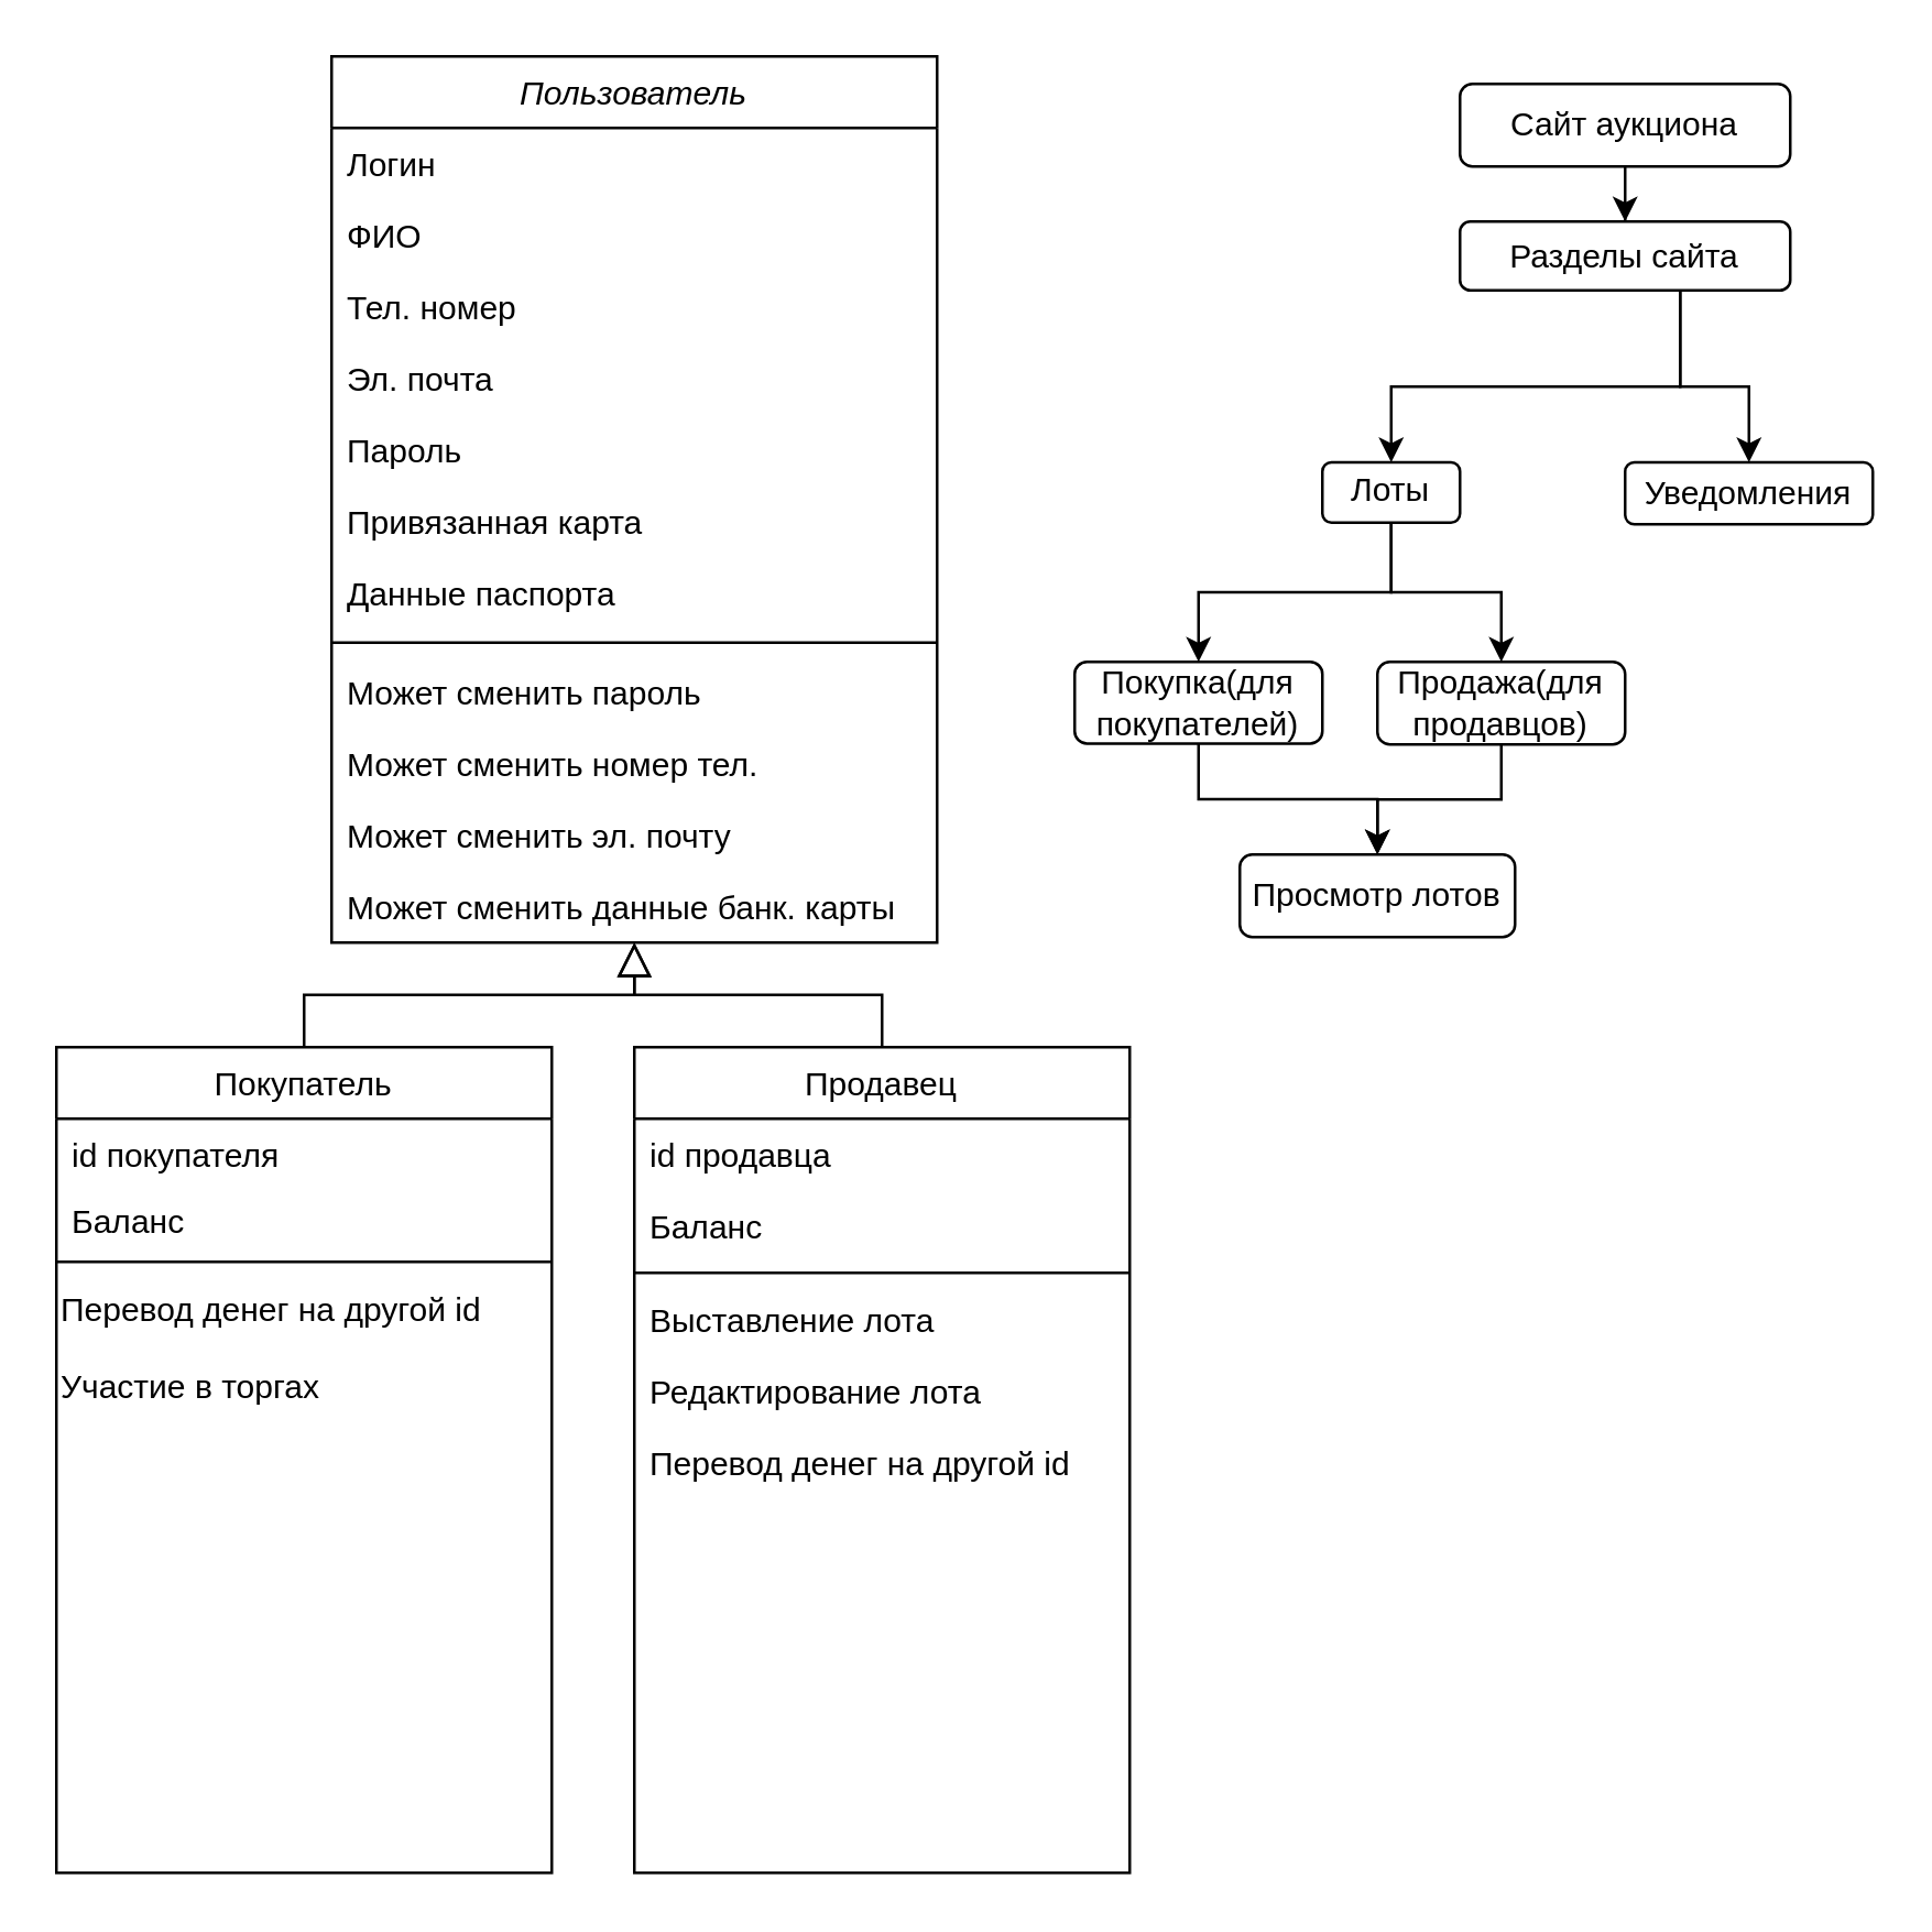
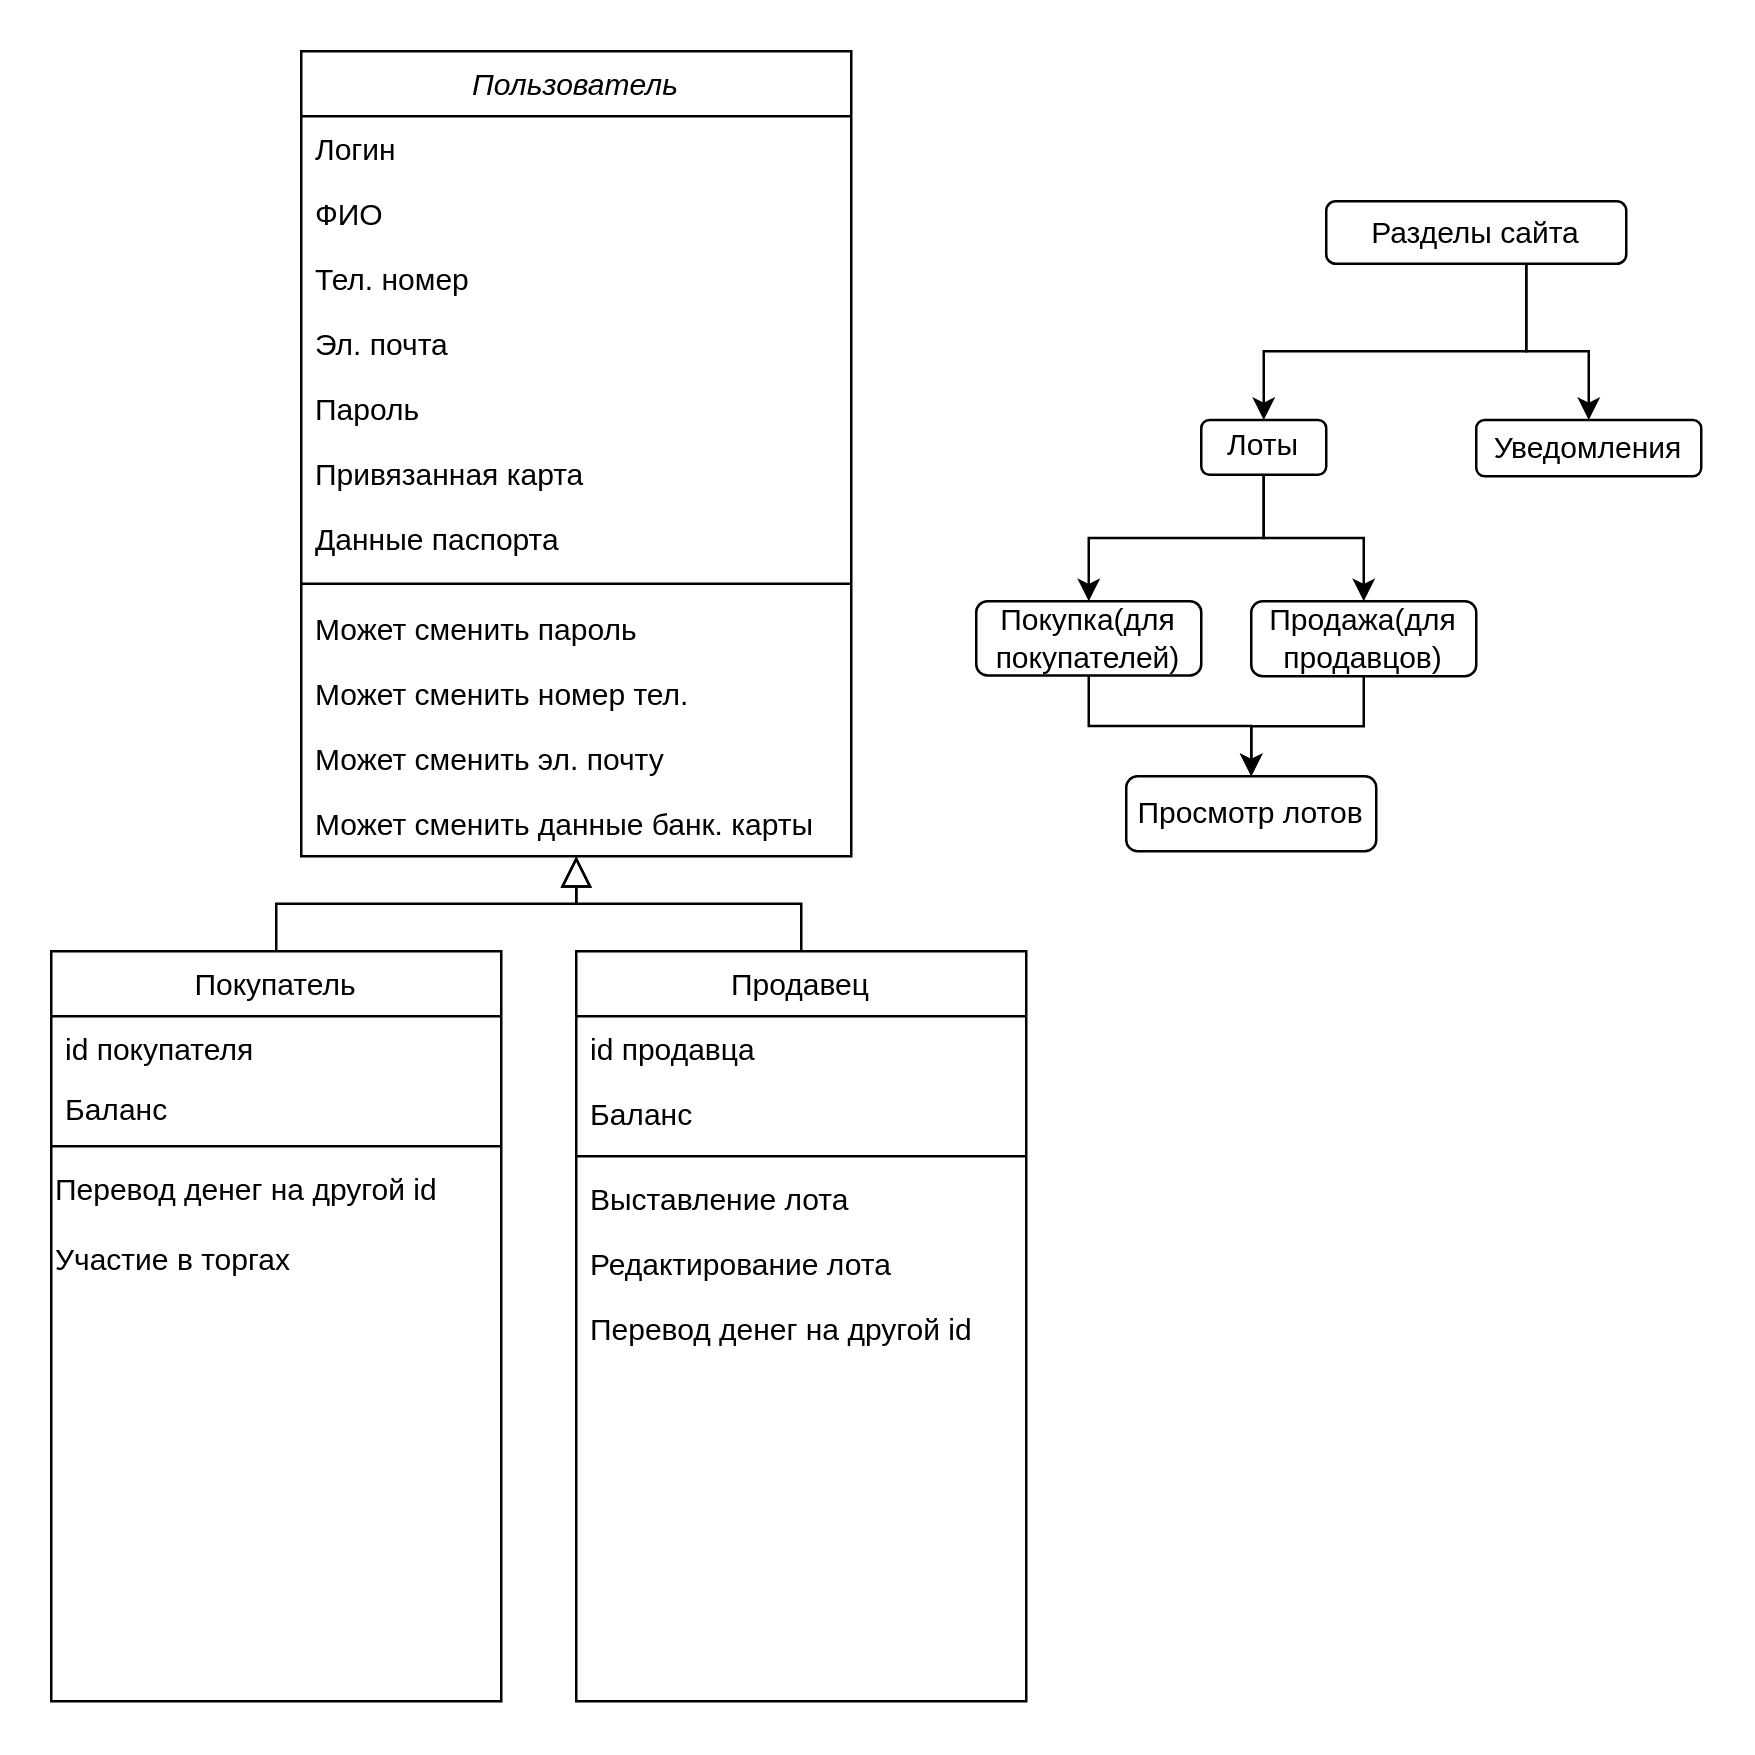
  <mxCell id="0" />
  <mxCell id="1" parent="0" />
  <mxCell id="2" value="Пользователь" style="swimlane;fontStyle=2;align=center;verticalAlign=top;childLayout=stackLayout;horizontal=1;startSize=26;horizontalStack=0;resizeParent=1;resizeLast=0;collapsible=1;marginBottom=0;rounded=0;shadow=0;strokeWidth=1;" parent="1" vertex="1"><mxGeometry x="120" width="220" height="322" as="geometry" y="20"><mxRectangle x="230" y="140" width="160" height="26" as="alternateBounds" /></mxGeometry></mxCell>
  <mxCell id="3" value="Логин" style="text;align=left;verticalAlign=top;spacingLeft=4;spacingRight=4;overflow=hidden;rotatable=0;points=[[0,0.5],[1,0.5]];portConstraint=eastwest;" parent="2" vertex="1"><mxGeometry y="26" width="220" height="26" as="geometry" /></mxCell>
  <mxCell id="4" value="ФИО" style="text;align=left;verticalAlign=top;spacingLeft=4;spacingRight=4;overflow=hidden;rotatable=0;points=[[0,0.5],[1,0.5]];portConstraint=eastwest;" vertex="1" parent="2"><mxGeometry y="52" width="220" height="26" as="geometry" /></mxCell>
  <mxCell id="5" value="Тел. номер" style="text;align=left;verticalAlign=top;spacingLeft=4;spacingRight=4;overflow=hidden;rotatable=0;points=[[0,0.5],[1,0.5]];portConstraint=eastwest;rounded=0;shadow=0;html=0;" parent="2" vertex="1"><mxGeometry y="78" width="220" height="26" as="geometry" /></mxCell>
  <mxCell id="6" value="Эл. почта" style="text;align=left;verticalAlign=top;spacingLeft=4;spacingRight=4;overflow=hidden;rotatable=0;points=[[0,0.5],[1,0.5]];portConstraint=eastwest;rounded=0;shadow=0;html=0;" parent="2" vertex="1"><mxGeometry y="104" width="220" height="26" as="geometry" /></mxCell>
  <mxCell id="7" value="Пароль" style="text;align=left;verticalAlign=top;spacingLeft=4;spacingRight=4;overflow=hidden;rotatable=0;points=[[0,0.5],[1,0.5]];portConstraint=eastwest;rounded=0;shadow=0;html=0;" vertex="1" parent="2"><mxGeometry y="130" width="220" height="26" as="geometry" /></mxCell>
  <mxCell id="8" value="Привязанная карта" style="text;align=left;verticalAlign=top;spacingLeft=4;spacingRight=4;overflow=hidden;rotatable=0;points=[[0,0.5],[1,0.5]];portConstraint=eastwest;rounded=0;shadow=0;html=0;" vertex="1" parent="2"><mxGeometry y="156" width="220" height="26" as="geometry" /></mxCell>
  <mxCell id="9" value="Данные паспорта" style="text;align=left;verticalAlign=top;spacingLeft=4;spacingRight=4;overflow=hidden;rotatable=0;points=[[0,0.5],[1,0.5]];portConstraint=eastwest;rounded=0;shadow=0;html=0;" vertex="1" parent="2"><mxGeometry y="182" width="220" height="26" as="geometry" /></mxCell>
  <mxCell id="10" value="" style="line;html=1;strokeWidth=1;align=left;verticalAlign=middle;spacingTop=-1;spacingLeft=3;spacingRight=3;rotatable=0;labelPosition=right;points=[];portConstraint=eastwest;" parent="2" vertex="1"><mxGeometry y="208" width="220" height="10" as="geometry" /></mxCell>
  <mxCell id="11" value="Может сменить пароль" style="text;align=left;verticalAlign=top;spacingLeft=4;spacingRight=4;overflow=hidden;rotatable=0;points=[[0,0.5],[1,0.5]];portConstraint=eastwest;rounded=0;shadow=0;html=0;" vertex="1" parent="2"><mxGeometry y="218" width="220" height="26" as="geometry" /></mxCell>
  <mxCell id="12" value="Может сменить номер тел." style="text;align=left;verticalAlign=top;spacingLeft=4;spacingRight=4;overflow=hidden;rotatable=0;points=[[0,0.5],[1,0.5]];portConstraint=eastwest;rounded=0;shadow=0;html=0;" vertex="1" parent="2"><mxGeometry y="244" width="220" height="26" as="geometry" /></mxCell>
  <mxCell id="13" value="Может сменить эл. почту" style="text;align=left;verticalAlign=top;spacingLeft=4;spacingRight=4;overflow=hidden;rotatable=0;points=[[0,0.5],[1,0.5]];portConstraint=eastwest;rounded=0;shadow=0;html=0;" vertex="1" parent="2"><mxGeometry y="270" width="220" height="26" as="geometry" /></mxCell>
  <mxCell id="14" value="Может сменить данные банк. карты" style="text;align=left;verticalAlign=top;spacingLeft=4;spacingRight=4;overflow=hidden;rotatable=0;points=[[0,0.5],[1,0.5]];portConstraint=eastwest;rounded=0;shadow=0;html=0;" vertex="1" parent="2"><mxGeometry y="296" width="220" height="26" as="geometry" /></mxCell>
  <mxCell id="15" value="Покупатель" style="swimlane;fontStyle=0;align=center;verticalAlign=top;childLayout=stackLayout;horizontal=1;startSize=26;horizontalStack=0;resizeParent=1;resizeLast=0;collapsible=1;marginBottom=0;rounded=0;shadow=0;strokeWidth=1;" parent="1" vertex="1"><mxGeometry x="20" y="380" width="180" height="300" as="geometry"><mxRectangle x="130" y="380" width="160" height="26" as="alternateBounds" /></mxGeometry></mxCell>
  <mxCell id="16" value="id покупателя" style="text;align=left;verticalAlign=top;spacingLeft=4;spacingRight=4;overflow=hidden;rotatable=0;points=[[0,0.5],[1,0.5]];portConstraint=eastwest;rounded=0;shadow=0;html=0;" parent="15" vertex="1"><mxGeometry y="26" width="180" height="24" as="geometry" /></mxCell>
  <mxCell id="17" value="Баланс" style="text;align=left;verticalAlign=top;spacingLeft=4;spacingRight=4;overflow=hidden;rotatable=0;points=[[0,0.5],[1,0.5]];portConstraint=eastwest;rounded=0;shadow=0;html=0;" vertex="1" parent="15"><mxGeometry y="50" width="180" height="24" as="geometry" /></mxCell>
  <mxCell id="18" value="" style="line;html=1;strokeWidth=1;align=left;verticalAlign=middle;spacingTop=-1;spacingLeft=3;spacingRight=3;rotatable=0;labelPosition=right;points=[];portConstraint=eastwest;" parent="15" vertex="1"><mxGeometry y="74" width="180" height="8" as="geometry" /></mxCell>
  <mxCell id="19" value="Перевод денег на другой id" style="text;whiteSpace=wrap;html=1;" vertex="1" parent="15"><mxGeometry y="82" width="180" height="28" as="geometry" /></mxCell>
  <mxCell id="20" value="Участие в торгах" style="text;whiteSpace=wrap;html=1;" vertex="1" parent="15"><mxGeometry y="110" width="180" height="28" as="geometry" /></mxCell>
  <mxCell id="21" value="" style="endArrow=block;endSize=10;endFill=0;shadow=0;strokeWidth=1;rounded=0;edgeStyle=elbowEdgeStyle;elbow=vertical;" parent="1" source="15" target="2" edge="1"><mxGeometry width="160" relative="1" as="geometry"><mxPoint x="100" y="223" as="sourcePoint" /><mxPoint x="100" y="223" as="targetPoint" /></mxGeometry></mxCell>
  <mxCell id="22" value="Продавец" style="swimlane;fontStyle=0;align=center;verticalAlign=top;childLayout=stackLayout;horizontal=1;startSize=26;horizontalStack=0;resizeParent=1;resizeLast=0;collapsible=1;marginBottom=0;rounded=0;shadow=0;strokeWidth=1;" parent="1" vertex="1"><mxGeometry x="230" y="380" width="180" height="300" as="geometry"><mxRectangle x="340" y="380" width="170" height="26" as="alternateBounds" /></mxGeometry></mxCell>
  <mxCell id="23" value="id продавца" style="text;align=left;verticalAlign=top;spacingLeft=4;spacingRight=4;overflow=hidden;rotatable=0;points=[[0,0.5],[1,0.5]];portConstraint=eastwest;" parent="22" vertex="1"><mxGeometry y="26" width="180" height="26" as="geometry" /></mxCell>
  <mxCell id="24" value="Баланс" style="text;align=left;verticalAlign=top;spacingLeft=4;spacingRight=4;overflow=hidden;rotatable=0;points=[[0,0.5],[1,0.5]];portConstraint=eastwest;" vertex="1" parent="22"><mxGeometry y="52" width="180" height="26" as="geometry" /></mxCell>
  <mxCell id="25" value="" style="line;html=1;strokeWidth=1;align=left;verticalAlign=middle;spacingTop=-1;spacingLeft=3;spacingRight=3;rotatable=0;labelPosition=right;points=[];portConstraint=eastwest;" parent="22" vertex="1"><mxGeometry y="78" width="180" height="8" as="geometry" /></mxCell>
  <mxCell id="26" value="Выставление лота" style="text;align=left;verticalAlign=top;spacingLeft=4;spacingRight=4;overflow=hidden;rotatable=0;points=[[0,0.5],[1,0.5]];portConstraint=eastwest;" vertex="1" parent="22"><mxGeometry y="86" width="180" height="26" as="geometry" /></mxCell>
  <mxCell id="27" value="Редактирование лота" style="text;align=left;verticalAlign=top;spacingLeft=4;spacingRight=4;overflow=hidden;rotatable=0;points=[[0,0.5],[1,0.5]];portConstraint=eastwest;" vertex="1" parent="22"><mxGeometry y="112" width="180" height="26" as="geometry" /></mxCell>
  <mxCell id="28" value="Перевод денег на другой id" style="text;align=left;verticalAlign=top;spacingLeft=4;spacingRight=4;overflow=hidden;rotatable=0;points=[[0,0.5],[1,0.5]];portConstraint=eastwest;" vertex="1" parent="22"><mxGeometry y="138" width="180" height="26" as="geometry" /></mxCell>
  <mxCell id="29" value="" style="endArrow=block;endSize=10;endFill=0;shadow=0;strokeWidth=1;rounded=0;edgeStyle=elbowEdgeStyle;elbow=vertical;" parent="1" source="22" target="2" edge="1"><mxGeometry width="160" relative="1" as="geometry"><mxPoint x="110" y="393" as="sourcePoint" /><mxPoint x="210" y="291" as="targetPoint" /></mxGeometry></mxCell>
- <mxCell id="30" value="" style="edgeStyle=orthogonalEdgeStyle;rounded=0;orthogonalLoop=1;jettySize=auto;html=1;" edge="1" parent="1" source="31" target="34"><mxGeometry relative="1" as="geometry" /></mxCell>
- <mxCell id="31" value="Сайт аукциона" style="rounded=1;whiteSpace=wrap;html=1;fillColor=none;shadow=0;" vertex="1" parent="1"><mxGeometry x="530" y="30" width="120" height="30" as="geometry" /></mxCell>
  <mxCell id="32" value="" style="edgeStyle=orthogonalEdgeStyle;rounded=0;orthogonalLoop=1;jettySize=auto;html=1;" edge="1" parent="1" source="34" target="37"><mxGeometry relative="1" as="geometry"><Array as="points"><mxPoint x="610" y="140" /><mxPoint x="505" y="140" /></Array></mxGeometry></mxCell>
  <mxCell id="33" value="" style="edgeStyle=orthogonalEdgeStyle;rounded=0;orthogonalLoop=1;jettySize=auto;html=1;" edge="1" parent="1" source="34" target="38"><mxGeometry relative="1" as="geometry"><Array as="points"><mxPoint x="610" y="140" /><mxPoint x="635" y="140" /></Array></mxGeometry></mxCell>
  <mxCell id="34" value="Разделы сайта" style="whiteSpace=wrap;html=1;fillColor=none;rounded=1;shadow=0;" vertex="1" parent="1"><mxGeometry x="530" y="80" width="120" height="25" as="geometry" /></mxCell>
  <mxCell id="35" value="" style="edgeStyle=orthogonalEdgeStyle;rounded=0;orthogonalLoop=1;jettySize=auto;html=1;" edge="1" parent="1" source="37" target="40"><mxGeometry relative="1" as="geometry" /></mxCell>
  <mxCell id="36" value="" style="edgeStyle=orthogonalEdgeStyle;rounded=0;orthogonalLoop=1;jettySize=auto;html=1;" edge="1" parent="1" source="37" target="42"><mxGeometry relative="1" as="geometry" /></mxCell>
  <mxCell id="37" value="Лоты" style="whiteSpace=wrap;html=1;fillColor=none;rounded=1;shadow=0;" vertex="1" parent="1"><mxGeometry x="480" y="167.5" width="50" height="21.87" as="geometry" /></mxCell>
  <mxCell id="38" value="Уведомления" style="whiteSpace=wrap;html=1;fillColor=none;rounded=1;shadow=0;" vertex="1" parent="1"><mxGeometry x="590" y="167.5" width="90" height="22.5" as="geometry" /></mxCell>
  <mxCell id="39" value="" style="edgeStyle=orthogonalEdgeStyle;rounded=0;orthogonalLoop=1;jettySize=auto;html=1;" edge="1" parent="1" source="40" target="43"><mxGeometry relative="1" as="geometry" /></mxCell>
  <mxCell id="40" value="Покупка(для покупателей)" style="whiteSpace=wrap;html=1;fillColor=none;rounded=1;shadow=0;" vertex="1" parent="1"><mxGeometry x="390" y="240" width="90" height="29.69" as="geometry" /></mxCell>
  <mxCell id="41" value="" style="edgeStyle=orthogonalEdgeStyle;rounded=0;orthogonalLoop=1;jettySize=auto;html=1;" edge="1" parent="1" source="42" target="43"><mxGeometry relative="1" as="geometry" /></mxCell>
  <mxCell id="42" value="Продажа(для продавцов)" style="whiteSpace=wrap;html=1;fillColor=none;rounded=1;shadow=0;" vertex="1" parent="1"><mxGeometry x="500" y="240.01" width="90" height="30" as="geometry" /></mxCell>
  <mxCell id="43" value="Просмотр лотов" style="whiteSpace=wrap;html=1;fillColor=none;rounded=1;shadow=0;" vertex="1" parent="1"><mxGeometry x="450" y="310" width="100" height="30" as="geometry" /></mxCell>
